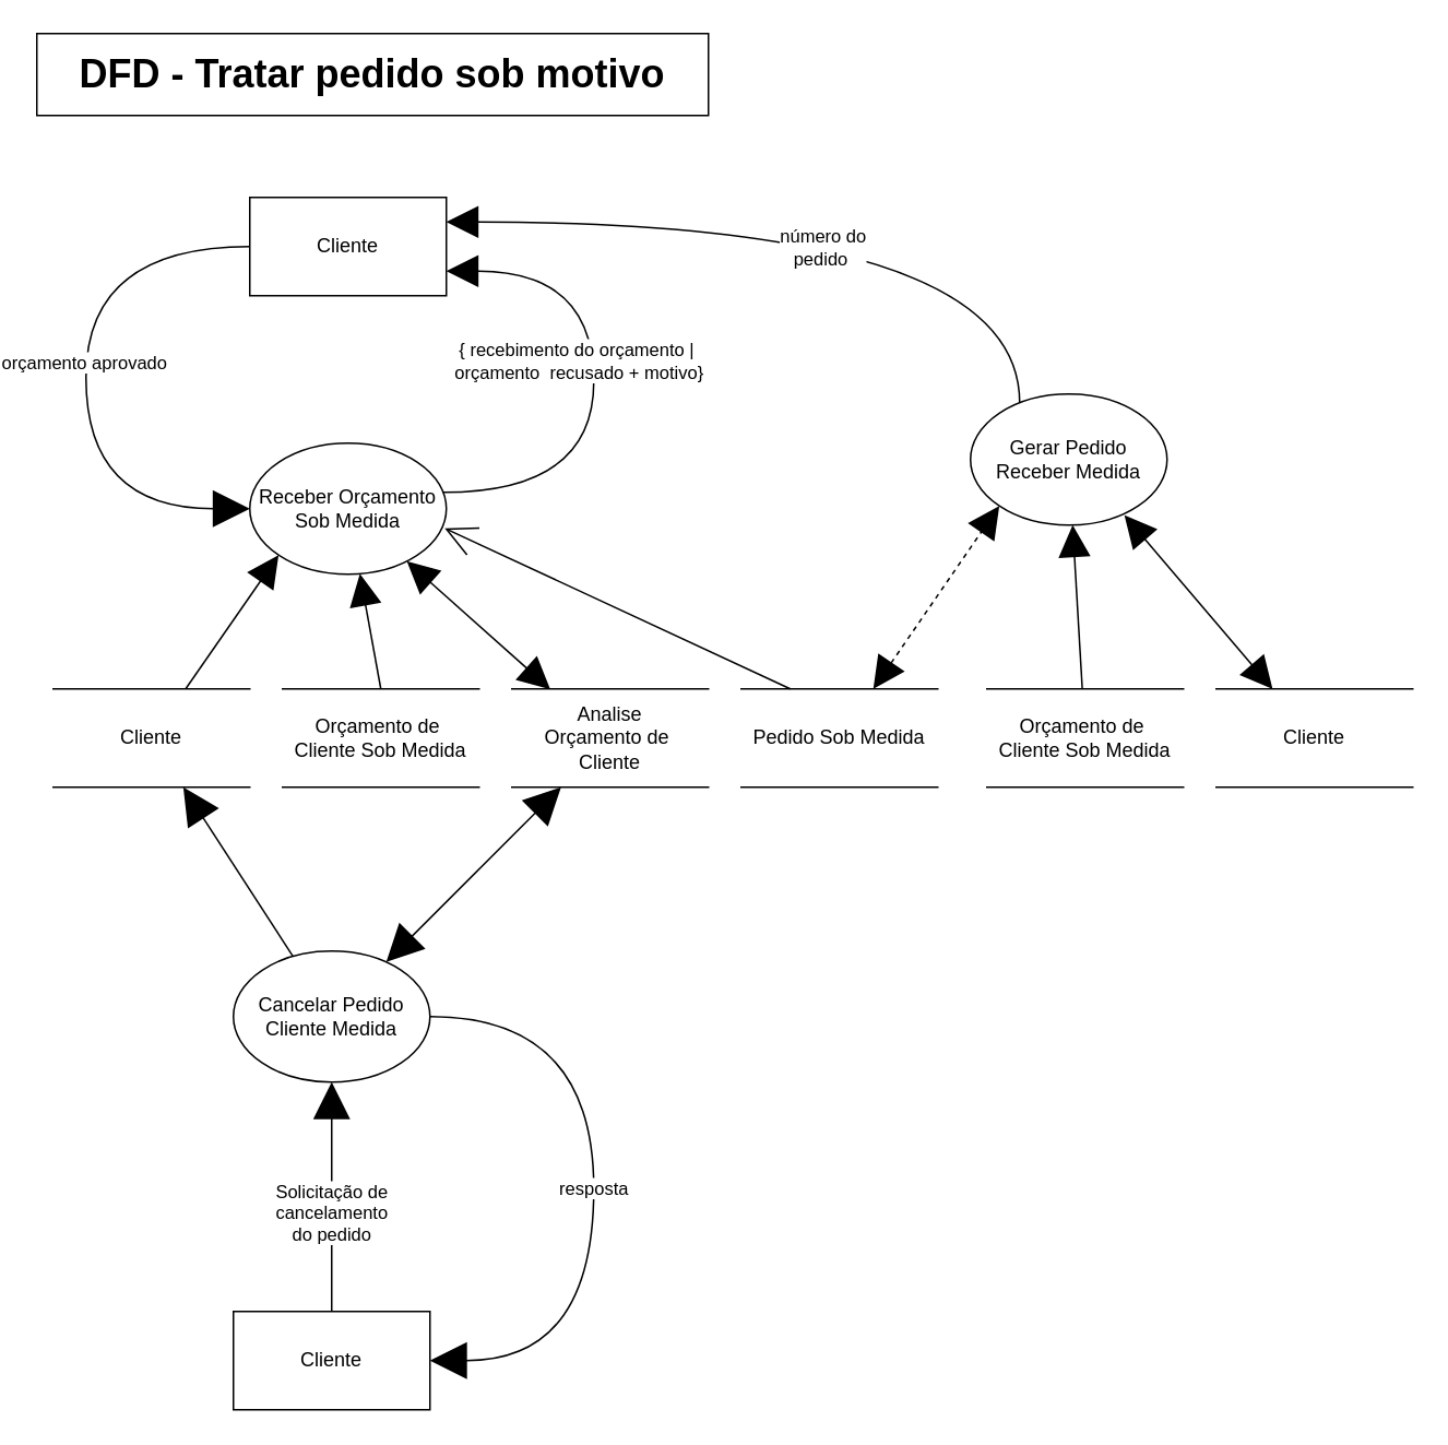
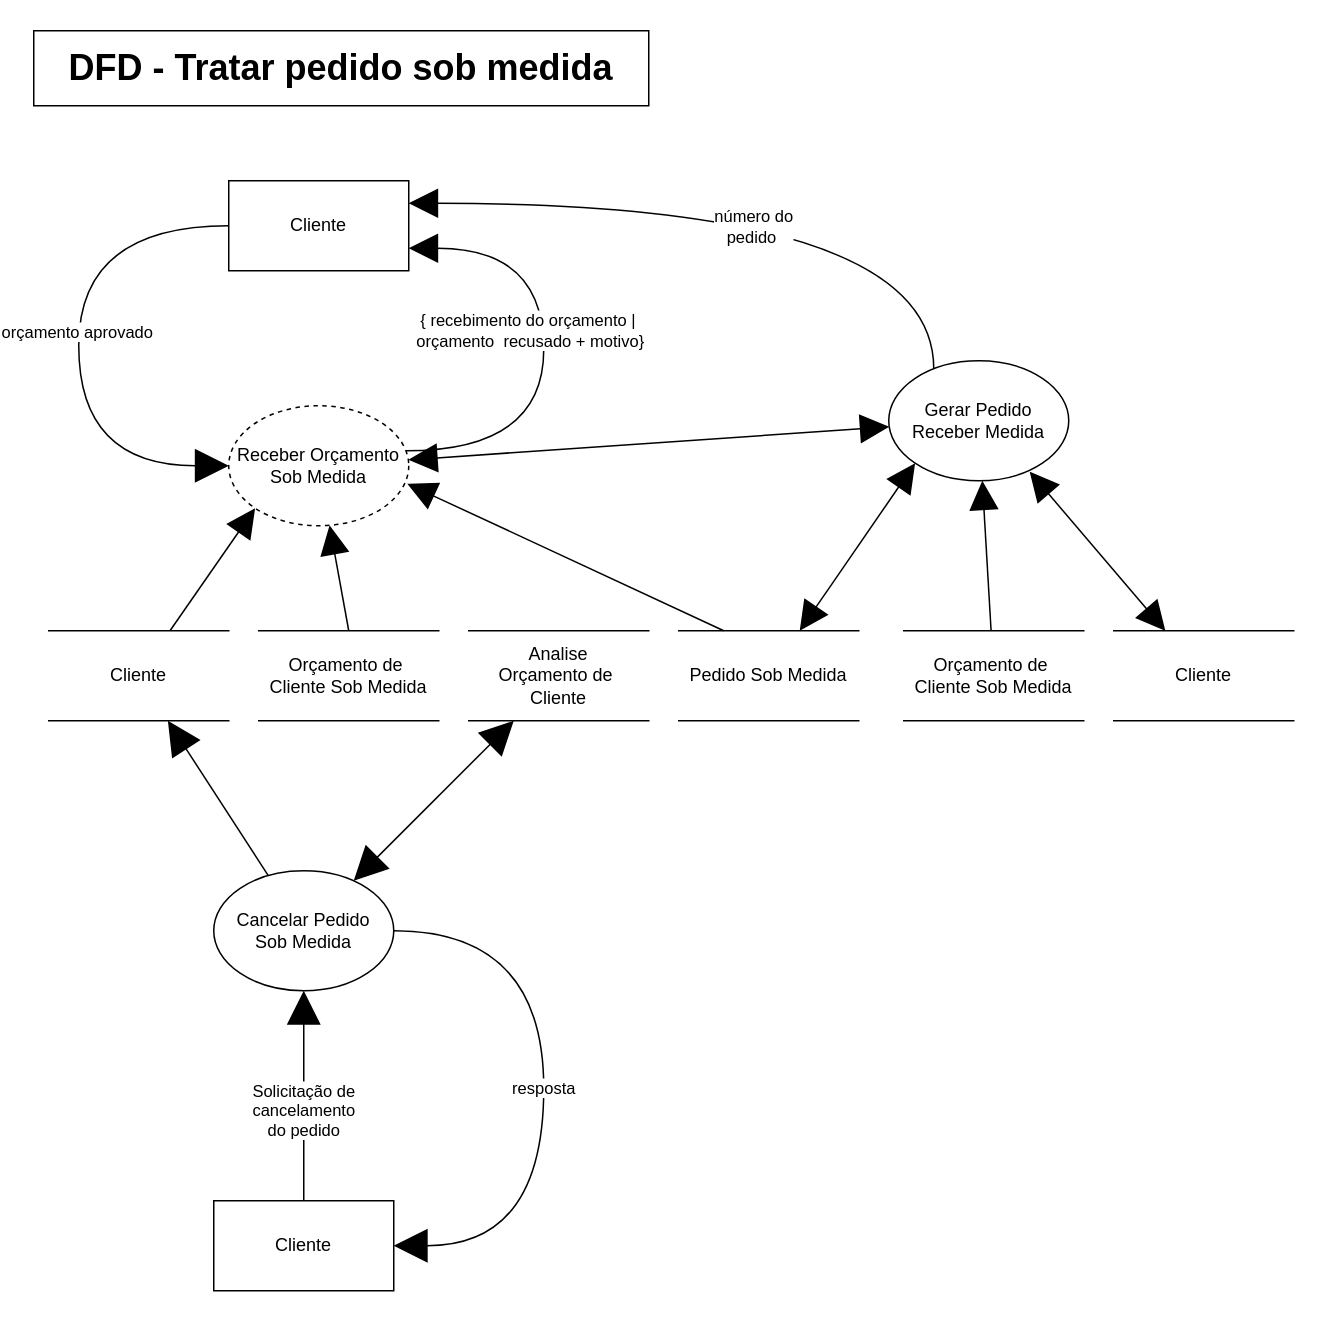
  <mxCell id="0" />
  <mxCell id="1" parent="0" />
- <mxCell id="2" value="&lt;span style=&quot;font-size: 24px ; font-weight: 700&quot;&gt;DFD - Tratar&lt;/span&gt;&lt;span style=&quot;font-size: 24px&quot;&gt;&lt;b&gt;&amp;nbsp;pedido sob motivo&lt;/b&gt;&lt;/span&gt;" style="rounded=0;whiteSpace=wrap;html=1;" parent="1" vertex="1"><mxGeometry x="20" y="20" width="410" height="50" as="geometry" /></mxCell>
+ <mxCell id="2" value="&lt;span style=&quot;font-size: 24px ; font-weight: 700&quot;&gt;DFD - Tratar&lt;/span&gt;&lt;span style=&quot;font-size: 24px&quot;&gt;&lt;b&gt;&amp;nbsp;pedido sob medida&lt;/b&gt;&lt;/span&gt;" style="rounded=0;whiteSpace=wrap;html=1;" parent="1" vertex="1"><mxGeometry x="20" y="20" width="410" height="50" as="geometry" /></mxCell>
  <mxCell id="3" style="edgeStyle=orthogonalEdgeStyle;rounded=0;orthogonalLoop=1;jettySize=auto;html=1;endSize=20;endArrow=block;endFill=1;startSize=20;entryX=0;entryY=0.5;entryDx=0;entryDy=0;curved=1;exitX=0;exitY=0.5;exitDx=0;exitDy=0;" parent="1" source="5" target="13" edge="1"><mxGeometry relative="1" as="geometry"><mxPoint x="160" y="150" as="sourcePoint" /><mxPoint x="210" y="270" as="targetPoint" /><Array as="points"><mxPoint x="50" y="150" /><mxPoint x="50" y="310" /></Array></mxGeometry></mxCell>
  <mxCell id="4" value="orçamento aprovado" style="edgeLabel;html=1;align=center;verticalAlign=middle;resizable=0;points=[];" parent="3" vertex="1" connectable="0"><mxGeometry x="-0.267" y="-2" relative="1" as="geometry"><mxPoint y="38" as="offset" /></mxGeometry></mxCell>
  <mxCell id="5" value="Cliente" style="rounded=0;whiteSpace=wrap;html=1;" parent="1" vertex="1"><mxGeometry x="150" y="120" width="120" height="60" as="geometry" /></mxCell>
  <mxCell id="6" style="rounded=0;orthogonalLoop=1;jettySize=auto;html=1;entryX=0;entryY=1;entryDx=0;entryDy=0;endSize=17;startArrow=none;startFill=0;startSize=17;endArrow=block;endFill=1;" parent="1" source="7" target="13" edge="1"><mxGeometry relative="1" as="geometry"><mxPoint x="167.574" y="338.284" as="targetPoint" /></mxGeometry></mxCell>
  <mxCell id="7" value="Cliente" style="shape=partialRectangle;whiteSpace=wrap;html=1;left=0;right=0;fillColor=none;" parent="1" vertex="1"><mxGeometry x="30" y="420" width="120" height="60" as="geometry" /></mxCell>
  <mxCell id="8" value="Orçamento de&amp;nbsp;&lt;br&gt;Cliente Sob Medida" style="shape=partialRectangle;whiteSpace=wrap;html=1;left=0;right=0;fillColor=none;" parent="1" vertex="1"><mxGeometry x="170" y="420" width="120" height="60" as="geometry" /></mxCell>
  <mxCell id="9" style="edgeStyle=none;rounded=0;orthogonalLoop=1;jettySize=auto;html=1;entryX=0.5;entryY=0;entryDx=0;entryDy=0;startArrow=block;startFill=1;startSize=17;endArrow=none;endFill=0;endSize=17;" parent="1" source="13" target="8" edge="1"><mxGeometry relative="1" as="geometry" /></mxCell>
  <mxCell id="10" style="edgeStyle=orthogonalEdgeStyle;rounded=0;orthogonalLoop=1;jettySize=auto;html=1;entryX=1;entryY=0.75;entryDx=0;entryDy=0;startArrow=none;startFill=0;startSize=17;endArrow=block;endFill=1;endSize=17;curved=1;" parent="1" source="13" target="5" edge="1"><mxGeometry relative="1" as="geometry"><Array as="points"><mxPoint x="360" y="300" /><mxPoint x="360" y="165" /></Array></mxGeometry></mxCell>
  <mxCell id="11" value="{ recebimento do orçamento |&amp;nbsp;&lt;br&gt;&amp;nbsp;orçamento&amp;nbsp; recusado + motivo}&amp;nbsp;" style="edgeLabel;html=1;align=center;verticalAlign=middle;resizable=0;points=[];" parent="10" vertex="1" connectable="0"><mxGeometry x="-0.397" y="27" relative="1" as="geometry"><mxPoint x="17" y="-75.91" as="offset" /></mxGeometry></mxCell>
- <mxCell id="12" style="rounded=0;orthogonalLoop=1;jettySize=auto;html=1;entryX=0.195;entryY=0.003;entryDx=0;entryDy=0;startArrow=block;startFill=1;startSize=17;endArrow=block;endFill=1;endSize=17;entryPerimeter=0;" parent="1" source="13" target="14" edge="1"><mxGeometry relative="1" as="geometry" /></mxCell>
- <mxCell id="13" value="Receber Orçamento&lt;br&gt;Sob Medida" style="ellipse;whiteSpace=wrap;html=1;" parent="1" vertex="1"><mxGeometry x="150" y="270" width="120" height="80" as="geometry" /></mxCell>
+ <mxCell id="12" style="rounded=0;orthogonalLoop=1;jettySize=auto;html=1;startArrow=block;startFill=1;startSize=17;endArrow=block;endFill=1;endSize=17;" parent="1" source="13" target="17" edge="1"><mxGeometry relative="1" as="geometry" /></mxCell>
+ <mxCell id="13" value="Receber Orçamento&lt;br&gt;Sob Medida" style="ellipse;whiteSpace=wrap;html=1;dashed=1;" parent="1" vertex="1"><mxGeometry x="150" y="270" width="120" height="80" as="geometry" /></mxCell>
  <mxCell id="14" value="Analise&lt;br&gt;Orçamento de&amp;nbsp;&lt;br&gt;Cliente" style="shape=partialRectangle;whiteSpace=wrap;html=1;left=0;right=0;fillColor=none;" parent="1" vertex="1"><mxGeometry x="310" y="420" width="120" height="60" as="geometry" /></mxCell>
  <mxCell id="15" style="edgeStyle=orthogonalEdgeStyle;rounded=0;orthogonalLoop=1;jettySize=auto;html=1;entryX=1;entryY=0.25;entryDx=0;entryDy=0;startArrow=none;startFill=0;startSize=17;endArrow=block;endFill=1;endSize=17;curved=1;" parent="1" source="17" target="5" edge="1"><mxGeometry relative="1" as="geometry"><Array as="points"><mxPoint x="620" y="135" /></Array></mxGeometry></mxCell>
  <mxCell id="16" value="número do&lt;br&gt;pedido&amp;nbsp;" style="edgeLabel;html=1;align=center;verticalAlign=middle;resizable=0;points=[];" parent="15" vertex="1" connectable="0"><mxGeometry x="-0.167" y="41" relative="1" as="geometry"><mxPoint x="-38.36" y="-26" as="offset" /></mxGeometry></mxCell>
  <mxCell id="17" value="Gerar Pedido&lt;br&gt;Receber Medida" style="ellipse;whiteSpace=wrap;html=1;" parent="1" vertex="1"><mxGeometry x="590" y="240" width="120" height="80" as="geometry" /></mxCell>
  <mxCell id="18" style="edgeStyle=none;rounded=0;orthogonalLoop=1;jettySize=auto;html=1;startArrow=none;startFill=0;startSize=17;endArrow=block;endFill=1;endSize=17;" parent="1" source="19" target="17" edge="1"><mxGeometry relative="1" as="geometry" /></mxCell>
  <mxCell id="19" value="Orçamento de&amp;nbsp;&lt;br&gt;Cliente Sob Medida" style="shape=partialRectangle;whiteSpace=wrap;html=1;left=0;right=0;fillColor=none;" parent="1" vertex="1"><mxGeometry x="600" y="420" width="120" height="60" as="geometry" /></mxCell>
  <mxCell id="20" style="edgeStyle=none;rounded=0;orthogonalLoop=1;jettySize=auto;html=1;entryX=0.783;entryY=0.925;entryDx=0;entryDy=0;entryPerimeter=0;startArrow=block;startFill=1;startSize=17;endArrow=block;endFill=1;endSize=17;" parent="1" source="21" target="17" edge="1"><mxGeometry relative="1" as="geometry" /></mxCell>
  <mxCell id="21" value="Cliente" style="shape=partialRectangle;whiteSpace=wrap;html=1;left=0;right=0;fillColor=none;" parent="1" vertex="1"><mxGeometry x="740" y="420" width="120" height="60" as="geometry" /></mxCell>
- <mxCell id="22" style="rounded=0;orthogonalLoop=1;jettySize=auto;html=1;entryX=0;entryY=1;entryDx=0;entryDy=0;startArrow=block;startFill=1;startSize=17;endArrow=block;endFill=1;endSize=17;dashed=1;" parent="1" source="24" target="17" edge="1"><mxGeometry relative="1" as="geometry" /></mxCell>
- <mxCell id="23" style="edgeStyle=none;rounded=0;orthogonalLoop=1;jettySize=auto;html=1;entryX=0.992;entryY=0.65;entryDx=0;entryDy=0;startArrow=none;startFill=0;startSize=17;endArrow=open;endFill=1;endSize=17;entryPerimeter=0;exitX=0.25;exitY=0;exitDx=0;exitDy=0;" parent="1" source="24" target="13" edge="1"><mxGeometry relative="1" as="geometry" /></mxCell>
+ <mxCell id="22" style="rounded=0;orthogonalLoop=1;jettySize=auto;html=1;entryX=0;entryY=1;entryDx=0;entryDy=0;startArrow=block;startFill=1;startSize=17;endArrow=block;endFill=1;endSize=17;" parent="1" source="24" target="17" edge="1"><mxGeometry relative="1" as="geometry" /></mxCell>
+ <mxCell id="23" style="edgeStyle=none;rounded=0;orthogonalLoop=1;jettySize=auto;html=1;entryX=0.992;entryY=0.65;entryDx=0;entryDy=0;startArrow=none;startFill=0;startSize=17;endArrow=block;endFill=1;endSize=17;entryPerimeter=0;exitX=0.25;exitY=0;exitDx=0;exitDy=0;" parent="1" source="24" target="13" edge="1"><mxGeometry relative="1" as="geometry" /></mxCell>
  <mxCell id="24" value="Pedido Sob Medida" style="shape=partialRectangle;whiteSpace=wrap;html=1;left=0;right=0;fillColor=none;" parent="1" vertex="1"><mxGeometry x="450" y="420" width="120" height="60" as="geometry" /></mxCell>
  <mxCell id="25" value="Solicitação de&lt;br&gt;cancelamento&lt;br&gt;do pedido" style="edgeStyle=none;rounded=0;orthogonalLoop=1;jettySize=auto;html=1;endArrow=block;endFill=1;startSize=20;endSize=20;" parent="1" source="26" target="30" edge="1"><mxGeometry x="-0.143" relative="1" as="geometry"><mxPoint as="offset" /></mxGeometry></mxCell>
  <mxCell id="26" value="Cliente" style="rounded=0;whiteSpace=wrap;html=1;" parent="1" vertex="1"><mxGeometry x="140" y="800" width="120" height="60" as="geometry" /></mxCell>
  <mxCell id="27" value="resposta" style="edgeStyle=orthogonalEdgeStyle;rounded=0;orthogonalLoop=1;jettySize=auto;html=1;endArrow=block;endFill=1;startSize=20;endSize=20;curved=1;" parent="1" source="30" target="26" edge="1"><mxGeometry relative="1" as="geometry"><Array as="points"><mxPoint x="360" y="620" /><mxPoint x="360" y="830" /></Array></mxGeometry></mxCell>
  <mxCell id="28" style="rounded=0;orthogonalLoop=1;jettySize=auto;html=1;endSize=20;startSize=20;endArrow=block;endFill=1;" parent="1" source="30" target="7" edge="1"><mxGeometry relative="1" as="geometry" /></mxCell>
  <mxCell id="29" style="rounded=0;orthogonalLoop=1;jettySize=auto;html=1;endArrow=block;endFill=1;endSize=20;startSize=20;startArrow=block;startFill=1;" parent="1" source="30" target="14" edge="1"><mxGeometry relative="1" as="geometry" /></mxCell>
- <mxCell id="30" value="Cancelar Pedido&lt;br&gt;Cliente Medida" style="ellipse;whiteSpace=wrap;html=1;" parent="1" vertex="1"><mxGeometry x="140" y="580" width="120" height="80" as="geometry" /></mxCell>
+ <mxCell id="30" value="Cancelar Pedido&lt;br&gt;Sob Medida" style="ellipse;whiteSpace=wrap;html=1;" parent="1" vertex="1"><mxGeometry x="140" y="580" width="120" height="80" as="geometry" /></mxCell>
